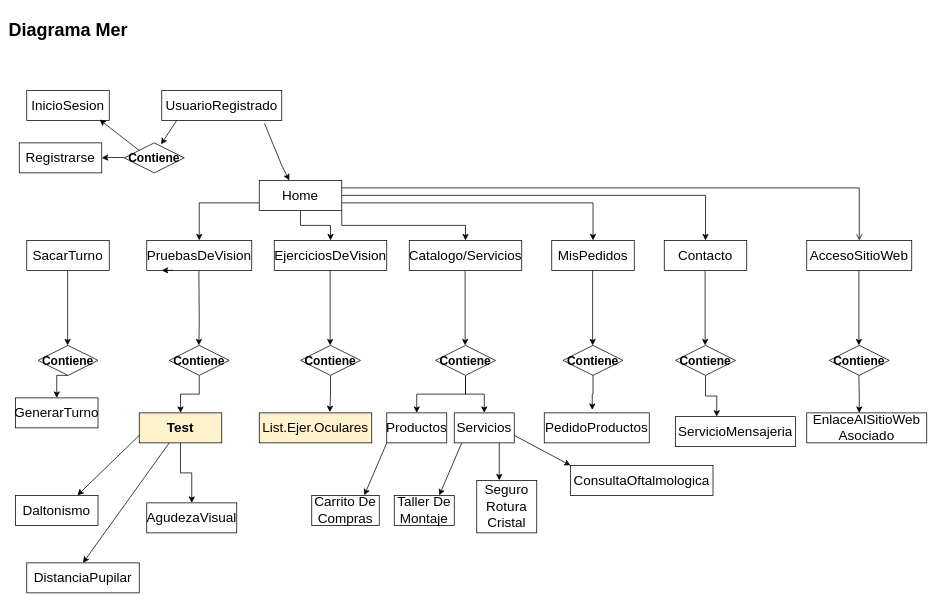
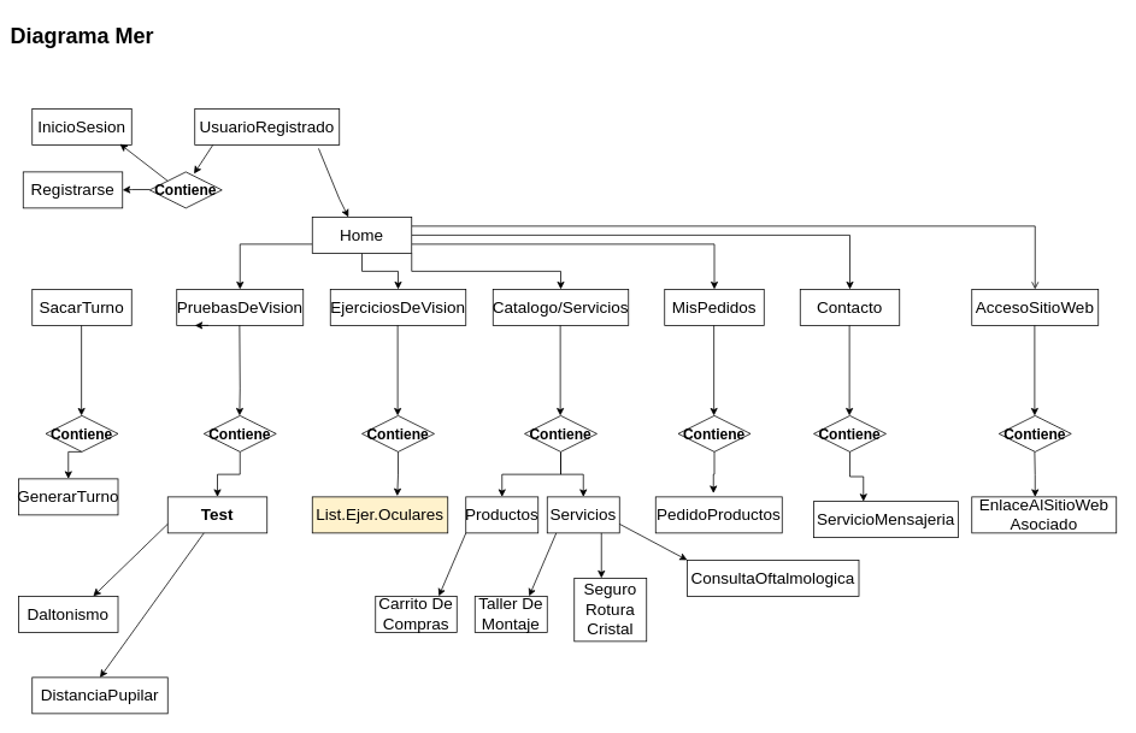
  <mxCell id="0" />
  <mxCell id="1" parent="0" />
  <mxCell id="2" value="&lt;font style=&quot;font-size: 18px;&quot;&gt;InicioSesion&lt;/font&gt;" style="rounded=0;whiteSpace=wrap;html=1;" vertex="1" parent="1"><mxGeometry x="35" y="120" width="110" height="40" as="geometry" /></mxCell>
  <mxCell id="3" value="&lt;font style=&quot;font-size: 18px;&quot;&gt;Registrarse&lt;/font&gt;" style="rounded=0;whiteSpace=wrap;html=1;" vertex="1" parent="1"><mxGeometry x="25" y="190" width="110" height="40" as="geometry" /></mxCell>
  <mxCell id="4" value="&lt;font size=&quot;3&quot;&gt;&lt;b&gt;Contiene&lt;/b&gt;&lt;/font&gt;" style="rhombus;whiteSpace=wrap;html=1;" vertex="1" parent="1"><mxGeometry x="165" y="190" width="80" height="40" as="geometry" /></mxCell>
  <mxCell id="5" value="Diagrama Mer" style="text;strokeColor=none;fillColor=none;html=1;fontSize=24;fontStyle=1;verticalAlign=middle;align=center;" vertex="1" parent="1"><mxGeometry x="40" y="20" width="100" height="40" as="geometry" /></mxCell>
  <mxCell id="6" value="" style="endArrow=classic;html=1;rounded=0;" edge="1" parent="1"><mxGeometry width="50" height="50" relative="1" as="geometry"><mxPoint x="165" y="209.5" as="sourcePoint" /><mxPoint x="135" y="210" as="targetPoint" /><Array as="points"><mxPoint x="145" y="209.5" /></Array></mxGeometry></mxCell>
  <mxCell id="7" value="" style="endArrow=classic;html=1;rounded=0;entryX=0.882;entryY=0.975;entryDx=0;entryDy=0;entryPerimeter=0;" edge="1" parent="1" target="2"><mxGeometry width="50" height="50" relative="1" as="geometry"><mxPoint x="185" y="200" as="sourcePoint" /><mxPoint x="145" y="170" as="targetPoint" /></mxGeometry></mxCell>
  <mxCell id="8" value="&lt;font style=&quot;font-size: 18px;&quot;&gt;UsuarioRegistrado&lt;/font&gt;" style="rounded=0;whiteSpace=wrap;html=1;" vertex="1" parent="1"><mxGeometry x="215" y="120" width="160" height="40" as="geometry" /></mxCell>
  <mxCell id="9" value="" style="endArrow=classic;html=1;rounded=0;entryX=0.613;entryY=0.05;entryDx=0;entryDy=0;entryPerimeter=0;" edge="1" parent="1" target="4"><mxGeometry width="50" height="50" relative="1" as="geometry"><mxPoint x="235" y="160" as="sourcePoint" /><mxPoint x="205" y="200" as="targetPoint" /></mxGeometry></mxCell>
  <mxCell id="10" style="edgeStyle=orthogonalEdgeStyle;rounded=0;orthogonalLoop=1;jettySize=auto;html=1;exitX=0;exitY=0.75;exitDx=0;exitDy=0;entryX=0.5;entryY=0;entryDx=0;entryDy=0;" edge="1" parent="1" source="16" target="19"><mxGeometry relative="1" as="geometry" /></mxCell>
  <mxCell id="11" style="edgeStyle=orthogonalEdgeStyle;rounded=0;orthogonalLoop=1;jettySize=auto;html=1;exitX=0.5;exitY=1;exitDx=0;exitDy=0;entryX=0.5;entryY=0;entryDx=0;entryDy=0;" edge="1" parent="1" source="16" target="20"><mxGeometry relative="1" as="geometry" /></mxCell>
  <mxCell id="12" style="edgeStyle=orthogonalEdgeStyle;rounded=0;orthogonalLoop=1;jettySize=auto;html=1;exitX=1;exitY=1;exitDx=0;exitDy=0;entryX=0.5;entryY=0;entryDx=0;entryDy=0;" edge="1" parent="1" source="16" target="21"><mxGeometry relative="1" as="geometry" /></mxCell>
  <mxCell id="13" style="edgeStyle=orthogonalEdgeStyle;rounded=0;orthogonalLoop=1;jettySize=auto;html=1;exitX=1;exitY=0.75;exitDx=0;exitDy=0;entryX=0.5;entryY=0;entryDx=0;entryDy=0;" edge="1" parent="1" source="16" target="22"><mxGeometry relative="1" as="geometry" /></mxCell>
  <mxCell id="14" style="edgeStyle=orthogonalEdgeStyle;rounded=0;orthogonalLoop=1;jettySize=auto;html=1;exitX=1;exitY=0.5;exitDx=0;exitDy=0;entryX=0.5;entryY=0;entryDx=0;entryDy=0;" edge="1" parent="1" source="16" target="24"><mxGeometry relative="1" as="geometry" /></mxCell>
  <mxCell id="15" style="edgeStyle=orthogonalEdgeStyle;rounded=0;orthogonalLoop=1;jettySize=auto;html=1;exitX=1;exitY=0.25;exitDx=0;exitDy=0;entryX=0.5;entryY=0;entryDx=0;entryDy=0;endArrow=open;" edge="1" parent="1" source="16" target="52"><mxGeometry relative="1" as="geometry" /></mxCell>
  <mxCell id="16" value="&lt;font style=&quot;font-size: 18px;&quot;&gt;Home&lt;/font&gt;" style="rounded=0;whiteSpace=wrap;html=1;" vertex="1" parent="1"><mxGeometry x="345" y="240" width="110" height="40" as="geometry" /></mxCell>
  <mxCell id="17" value="" style="endArrow=classic;html=1;rounded=0;exitX=0.856;exitY=1.1;exitDx=0;exitDy=0;exitPerimeter=0;" edge="1" parent="1" source="8"><mxGeometry width="50" height="50" relative="1" as="geometry"><mxPoint x="345" y="150" as="sourcePoint" /><mxPoint x="385" y="240" as="targetPoint" /><Array as="points"><mxPoint x="375" y="220" /></Array></mxGeometry></mxCell>
  <mxCell id="18" value="&lt;font style=&quot;font-size: 18px;&quot;&gt;SacarTurno&lt;/font&gt;" style="rounded=0;whiteSpace=wrap;html=1;" vertex="1" parent="1"><mxGeometry x="35" y="320" width="110" height="40" as="geometry" /></mxCell>
  <mxCell id="19" value="&lt;font style=&quot;font-size: 18px;&quot;&gt;PruebasDeVision&lt;/font&gt;" style="rounded=0;whiteSpace=wrap;html=1;" vertex="1" parent="1"><mxGeometry x="195" y="320" width="140" height="40" as="geometry" /></mxCell>
  <mxCell id="20" value="&lt;font style=&quot;font-size: 18px;&quot;&gt;EjerciciosDeVision&lt;/font&gt;" style="rounded=0;whiteSpace=wrap;html=1;" vertex="1" parent="1"><mxGeometry x="365" y="320" width="150" height="40" as="geometry" /></mxCell>
  <mxCell id="21" value="&lt;font style=&quot;font-size: 18px;&quot;&gt;Catalogo/Servicios&lt;/font&gt;" style="rounded=0;whiteSpace=wrap;html=1;" vertex="1" parent="1"><mxGeometry x="545" y="320" width="150" height="40" as="geometry" /></mxCell>
  <mxCell id="22" value="&lt;font style=&quot;font-size: 18px;&quot;&gt;MisPedidos&lt;/font&gt;" style="rounded=0;whiteSpace=wrap;html=1;" vertex="1" parent="1"><mxGeometry x="735" y="320" width="110" height="40" as="geometry" /></mxCell>
  <mxCell id="23" style="edgeStyle=orthogonalEdgeStyle;rounded=0;orthogonalLoop=1;jettySize=auto;html=1;exitX=0.25;exitY=1;exitDx=0;exitDy=0;entryX=0.143;entryY=1;entryDx=0;entryDy=0;entryPerimeter=0;" edge="1" parent="1" source="19" target="19"><mxGeometry relative="1" as="geometry" /></mxCell>
  <mxCell id="24" value="&lt;font style=&quot;font-size: 18px;&quot;&gt;Contacto&lt;/font&gt;" style="rounded=0;whiteSpace=wrap;html=1;" vertex="1" parent="1"><mxGeometry x="885" y="320" width="110" height="40" as="geometry" /></mxCell>
  <mxCell id="25" style="edgeStyle=orthogonalEdgeStyle;rounded=0;orthogonalLoop=1;jettySize=auto;html=1;exitX=0.5;exitY=1;exitDx=0;exitDy=0;entryX=0.5;entryY=0;entryDx=0;entryDy=0;" edge="1" parent="1" source="26" target="41"><mxGeometry relative="1" as="geometry" /></mxCell>
  <mxCell id="26" value="&lt;font size=&quot;3&quot;&gt;&lt;b&gt;Contiene&lt;/b&gt;&lt;/font&gt;" style="rhombus;whiteSpace=wrap;html=1;" vertex="1" parent="1"><mxGeometry x="50" y="460" width="80" height="40" as="geometry" /></mxCell>
  <mxCell id="27" style="edgeStyle=orthogonalEdgeStyle;rounded=0;orthogonalLoop=1;jettySize=auto;html=1;exitX=0.5;exitY=1;exitDx=0;exitDy=0;entryX=0.5;entryY=0;entryDx=0;entryDy=0;" edge="1" parent="1" source="28" target="43"><mxGeometry relative="1" as="geometry" /></mxCell>
  <mxCell id="28" value="&lt;font size=&quot;3&quot;&gt;&lt;b&gt;Contiene&lt;/b&gt;&lt;/font&gt;" style="rhombus;whiteSpace=wrap;html=1;" vertex="1" parent="1"><mxGeometry x="225" y="460" width="80" height="40" as="geometry" /></mxCell>
  <mxCell id="29" value="&lt;font size=&quot;3&quot;&gt;&lt;b&gt;Contiene&lt;/b&gt;&lt;/font&gt;" style="rhombus;whiteSpace=wrap;html=1;" vertex="1" parent="1"><mxGeometry x="400" y="460" width="80" height="40" as="geometry" /></mxCell>
  <mxCell id="30" style="edgeStyle=orthogonalEdgeStyle;rounded=0;orthogonalLoop=1;jettySize=auto;html=1;exitX=0.5;exitY=1;exitDx=0;exitDy=0;entryX=0.5;entryY=0;entryDx=0;entryDy=0;" edge="1" parent="1" source="32" target="48"><mxGeometry relative="1" as="geometry" /></mxCell>
  <mxCell id="31" style="edgeStyle=orthogonalEdgeStyle;rounded=0;orthogonalLoop=1;jettySize=auto;html=1;exitX=0.5;exitY=1;exitDx=0;exitDy=0;entryX=0.5;entryY=0;entryDx=0;entryDy=0;" edge="1" parent="1" source="32" target="45"><mxGeometry relative="1" as="geometry" /></mxCell>
  <mxCell id="32" value="&lt;font size=&quot;3&quot;&gt;&lt;b&gt;Contiene&lt;/b&gt;&lt;/font&gt;" style="rhombus;whiteSpace=wrap;html=1;" vertex="1" parent="1"><mxGeometry x="580" y="460" width="80" height="40" as="geometry" /></mxCell>
  <mxCell id="33" value="&lt;font size=&quot;3&quot;&gt;&lt;b&gt;Contiene&lt;/b&gt;&lt;/font&gt;" style="rhombus;whiteSpace=wrap;html=1;" vertex="1" parent="1"><mxGeometry x="750" y="460" width="80" height="40" as="geometry" /></mxCell>
  <mxCell id="34" value="&lt;font size=&quot;3&quot;&gt;&lt;b&gt;Contiene&lt;/b&gt;&lt;/font&gt;" style="rhombus;whiteSpace=wrap;html=1;" vertex="1" parent="1"><mxGeometry x="900" y="460" width="80" height="40" as="geometry" /></mxCell>
  <mxCell id="35" value="" style="endArrow=classic;html=1;rounded=0;" edge="1" parent="1"><mxGeometry width="50" height="50" relative="1" as="geometry"><mxPoint x="89.5" y="360" as="sourcePoint" /><mxPoint x="89.5" y="460" as="targetPoint" /></mxGeometry></mxCell>
  <mxCell id="36" value="" style="endArrow=classic;html=1;rounded=0;" edge="1" parent="1"><mxGeometry width="50" height="50" relative="1" as="geometry"><mxPoint x="264.5" y="360" as="sourcePoint" /><mxPoint x="264.5" y="460" as="targetPoint" /><Array as="points"><mxPoint x="265" y="430" /></Array></mxGeometry></mxCell>
  <mxCell id="37" value="" style="endArrow=classic;html=1;rounded=0;" edge="1" parent="1"><mxGeometry width="50" height="50" relative="1" as="geometry"><mxPoint x="439.5" y="360" as="sourcePoint" /><mxPoint x="439.5" y="460" as="targetPoint" /></mxGeometry></mxCell>
  <mxCell id="38" value="" style="endArrow=classic;html=1;rounded=0;" edge="1" parent="1"><mxGeometry width="50" height="50" relative="1" as="geometry"><mxPoint x="619.5" y="360" as="sourcePoint" /><mxPoint x="619.5" y="460" as="targetPoint" /></mxGeometry></mxCell>
  <mxCell id="39" value="" style="endArrow=classic;html=1;rounded=0;" edge="1" parent="1"><mxGeometry width="50" height="50" relative="1" as="geometry"><mxPoint x="789.5" y="360" as="sourcePoint" /><mxPoint x="789.5" y="460" as="targetPoint" /></mxGeometry></mxCell>
  <mxCell id="40" value="" style="endArrow=classic;html=1;rounded=0;" edge="1" parent="1"><mxGeometry width="50" height="50" relative="1" as="geometry"><mxPoint x="939.5" y="360" as="sourcePoint" /><mxPoint x="939.5" y="460" as="targetPoint" /></mxGeometry></mxCell>
  <mxCell id="41" value="&lt;font style=&quot;font-size: 18px;&quot;&gt;GenerarTurno&lt;/font&gt;" style="rounded=0;whiteSpace=wrap;html=1;" vertex="1" parent="1"><mxGeometry x="20" y="530" width="110" height="40" as="geometry" /></mxCell>
- <mxCell id="42" style="edgeStyle=orthogonalEdgeStyle;rounded=0;orthogonalLoop=1;jettySize=auto;html=1;exitX=0.5;exitY=1;exitDx=0;exitDy=0;entryX=0.5;entryY=0;entryDx=0;entryDy=0;" edge="1" parent="1" source="43" target="59"><mxGeometry relative="1" as="geometry" /></mxCell>
- <mxCell id="43" value="&lt;span style=&quot;font-size: 18px;&quot;&gt;Test&lt;/span&gt;" style="rounded=0;whiteSpace=wrap;html=1;fontStyle=1;fillColor=#fff2cc;" vertex="1" parent="1"><mxGeometry x="185" y="550" width="110" height="40" as="geometry" /></mxCell>
+ <mxCell id="43" value="&lt;span style=&quot;font-size: 18px;&quot;&gt;Test&lt;/span&gt;" style="rounded=0;whiteSpace=wrap;html=1;fontStyle=1" vertex="1" parent="1"><mxGeometry x="185" y="550" width="110" height="40" as="geometry" /></mxCell>
  <mxCell id="44" value="&lt;font style=&quot;font-size: 18px;&quot;&gt;List.Ejer.Oculares&lt;/font&gt;" style="rounded=0;whiteSpace=wrap;html=1;fillColor=#fff2cc;" vertex="1" parent="1"><mxGeometry x="345" y="550" width="150" height="40" as="geometry" /></mxCell>
  <mxCell id="45" value="&lt;font style=&quot;font-size: 18px;&quot;&gt;Productos&lt;/font&gt;" style="rounded=0;whiteSpace=wrap;html=1;" vertex="1" parent="1"><mxGeometry x="515" y="550" width="80" height="40" as="geometry" /></mxCell>
  <mxCell id="46" value="&lt;font style=&quot;font-size: 18px;&quot;&gt;PedidoProductos&lt;/font&gt;" style="rounded=0;whiteSpace=wrap;html=1;" vertex="1" parent="1"><mxGeometry x="725" y="550" width="140" height="40" as="geometry" /></mxCell>
  <mxCell id="47" value="&lt;font style=&quot;font-size: 18px;&quot;&gt;ServicioMensajeria&lt;/font&gt;" style="rounded=0;whiteSpace=wrap;html=1;" vertex="1" parent="1"><mxGeometry x="900" y="555" width="160" height="40" as="geometry" /></mxCell>
  <mxCell id="48" value="&lt;font style=&quot;font-size: 18px;&quot;&gt;Servicios&lt;/font&gt;" style="rounded=0;whiteSpace=wrap;html=1;" vertex="1" parent="1"><mxGeometry x="605" y="550" width="80" height="40" as="geometry" /></mxCell>
  <mxCell id="49" style="edgeStyle=orthogonalEdgeStyle;rounded=0;orthogonalLoop=1;jettySize=auto;html=1;exitX=0.5;exitY=1;exitDx=0;exitDy=0;entryX=0.344;entryY=0;entryDx=0;entryDy=0;entryPerimeter=0;" edge="1" parent="1" source="34" target="47"><mxGeometry relative="1" as="geometry" /></mxCell>
  <mxCell id="50" style="edgeStyle=orthogonalEdgeStyle;rounded=0;orthogonalLoop=1;jettySize=auto;html=1;exitX=0.5;exitY=1;exitDx=0;exitDy=0;entryX=0.457;entryY=-0.1;entryDx=0;entryDy=0;entryPerimeter=0;" edge="1" parent="1" source="33" target="46"><mxGeometry relative="1" as="geometry" /></mxCell>
  <mxCell id="51" style="edgeStyle=orthogonalEdgeStyle;rounded=0;orthogonalLoop=1;jettySize=auto;html=1;exitX=0.5;exitY=1;exitDx=0;exitDy=0;entryX=0.627;entryY=-0.025;entryDx=0;entryDy=0;entryPerimeter=0;" edge="1" parent="1" source="29" target="44"><mxGeometry relative="1" as="geometry" /></mxCell>
  <mxCell id="52" value="&lt;span style=&quot;font-size: 18px;&quot;&gt;AccesoSitioWeb&lt;/span&gt;" style="rounded=0;whiteSpace=wrap;html=1;" vertex="1" parent="1"><mxGeometry x="1075" y="320" width="140" height="40" as="geometry" /></mxCell>
  <mxCell id="53" value="&lt;font size=&quot;3&quot;&gt;&lt;b&gt;Contiene&lt;/b&gt;&lt;/font&gt;" style="rhombus;whiteSpace=wrap;html=1;" vertex="1" parent="1"><mxGeometry x="1105" y="460" width="80" height="40" as="geometry" /></mxCell>
  <mxCell id="54" value="" style="endArrow=classic;html=1;rounded=0;" edge="1" parent="1"><mxGeometry width="50" height="50" relative="1" as="geometry"><mxPoint x="1144.5" y="360" as="sourcePoint" /><mxPoint x="1144.5" y="460" as="targetPoint" /></mxGeometry></mxCell>
  <mxCell id="55" value="&lt;font style=&quot;font-size: 18px;&quot;&gt;EnlaceAlSitioWeb&lt;/font&gt;&lt;div&gt;&lt;span style=&quot;font-size: 18px;&quot;&gt;Asociado&lt;/span&gt;&lt;/div&gt;" style="rounded=0;whiteSpace=wrap;html=1;" vertex="1" parent="1"><mxGeometry x="1075" y="550" width="160" height="40" as="geometry" /></mxCell>
  <mxCell id="56" style="edgeStyle=orthogonalEdgeStyle;rounded=0;orthogonalLoop=1;jettySize=auto;html=1;" edge="1" parent="1"><mxGeometry relative="1" as="geometry"><mxPoint x="1144.5" y="500" as="sourcePoint" /><mxPoint x="1145" y="550" as="targetPoint" /></mxGeometry></mxCell>
  <mxCell id="57" value="&lt;span style=&quot;font-size: 18px;&quot;&gt;Daltonismo&lt;/span&gt;" style="rounded=0;whiteSpace=wrap;html=1;" vertex="1" parent="1"><mxGeometry x="20" y="660" width="110" height="40" as="geometry" /></mxCell>
  <mxCell id="58" value="&lt;span style=&quot;font-size: 18px;&quot;&gt;DistanciaPupilar&lt;/span&gt;" style="rounded=0;whiteSpace=wrap;html=1;" vertex="1" parent="1"><mxGeometry x="35" y="750" width="150" height="40" as="geometry" /></mxCell>
- <mxCell id="59" value="&lt;span style=&quot;font-size: 18px;&quot;&gt;AgudezaVisual&lt;/span&gt;" style="rounded=0;whiteSpace=wrap;html=1;" vertex="1" parent="1"><mxGeometry x="195" y="670" width="120" height="40" as="geometry" /></mxCell>
  <mxCell id="60" value="" style="endArrow=classic;html=1;rounded=0;entryX=0.75;entryY=0;entryDx=0;entryDy=0;" edge="1" parent="1" target="57"><mxGeometry width="50" height="50" relative="1" as="geometry"><mxPoint x="185" y="580" as="sourcePoint" /><mxPoint x="115" y="650" as="targetPoint" /></mxGeometry></mxCell>
  <mxCell id="61" value="" style="endArrow=classic;html=1;rounded=0;entryX=0.5;entryY=0;entryDx=0;entryDy=0;" edge="1" parent="1" target="58"><mxGeometry width="50" height="50" relative="1" as="geometry"><mxPoint x="225" y="590" as="sourcePoint" /><mxPoint x="135" y="700" as="targetPoint" /></mxGeometry></mxCell>
  <mxCell id="62" value="&lt;font style=&quot;font-size: 18px;&quot;&gt;Carrito De&lt;/font&gt;&lt;div&gt;&lt;font style=&quot;font-size: 18px;&quot;&gt;Compras&lt;/font&gt;&lt;/div&gt;" style="rounded=0;whiteSpace=wrap;html=1;" vertex="1" parent="1"><mxGeometry x="415" y="660" width="90" height="40" as="geometry" /></mxCell>
  <mxCell id="63" value="" style="endArrow=classic;html=1;rounded=0;" edge="1" parent="1"><mxGeometry width="50" height="50" relative="1" as="geometry"><mxPoint x="515" y="590" as="sourcePoint" /><mxPoint x="485" y="660" as="targetPoint" /></mxGeometry></mxCell>
  <mxCell id="64" value="&lt;font style=&quot;font-size: 18px;&quot;&gt;Taller De&lt;/font&gt;&lt;div&gt;&lt;font style=&quot;font-size: 18px;&quot;&gt;Montaje&lt;/font&gt;&lt;/div&gt;" style="rounded=0;whiteSpace=wrap;html=1;" vertex="1" parent="1"><mxGeometry x="525" y="660" width="80" height="40" as="geometry" /></mxCell>
  <mxCell id="65" value="&lt;span style=&quot;font-size: 18px;&quot;&gt;Seguro Rotura Cristal&lt;/span&gt;" style="rounded=0;whiteSpace=wrap;html=1;" vertex="1" parent="1"><mxGeometry x="635" y="640" width="80" height="70" as="geometry" /></mxCell>
  <mxCell id="66" value="" style="endArrow=classic;html=1;rounded=0;entryX=0.75;entryY=0;entryDx=0;entryDy=0;" edge="1" parent="1" target="64"><mxGeometry width="50" height="50" relative="1" as="geometry"><mxPoint x="615" y="590" as="sourcePoint" /><mxPoint x="605" y="670" as="targetPoint" /></mxGeometry></mxCell>
  <mxCell id="67" value="" style="endArrow=classic;html=1;rounded=0;" edge="1" parent="1"><mxGeometry width="50" height="50" relative="1" as="geometry"><mxPoint x="665" y="590" as="sourcePoint" /><mxPoint x="665" y="640" as="targetPoint" /></mxGeometry></mxCell>
  <mxCell id="68" value="&lt;font style=&quot;font-size: 18px;&quot;&gt;ConsultaOftalmologica&lt;/font&gt;" style="rounded=0;whiteSpace=wrap;html=1;" vertex="1" parent="1"><mxGeometry x="760" y="620" width="190" height="40" as="geometry" /></mxCell>
  <mxCell id="69" value="" style="endArrow=classic;html=1;rounded=0;entryX=0;entryY=0;entryDx=0;entryDy=0;" edge="1" parent="1" target="68"><mxGeometry width="50" height="50" relative="1" as="geometry"><mxPoint x="685" y="580" as="sourcePoint" /><mxPoint x="745" y="640" as="targetPoint" /></mxGeometry></mxCell>
